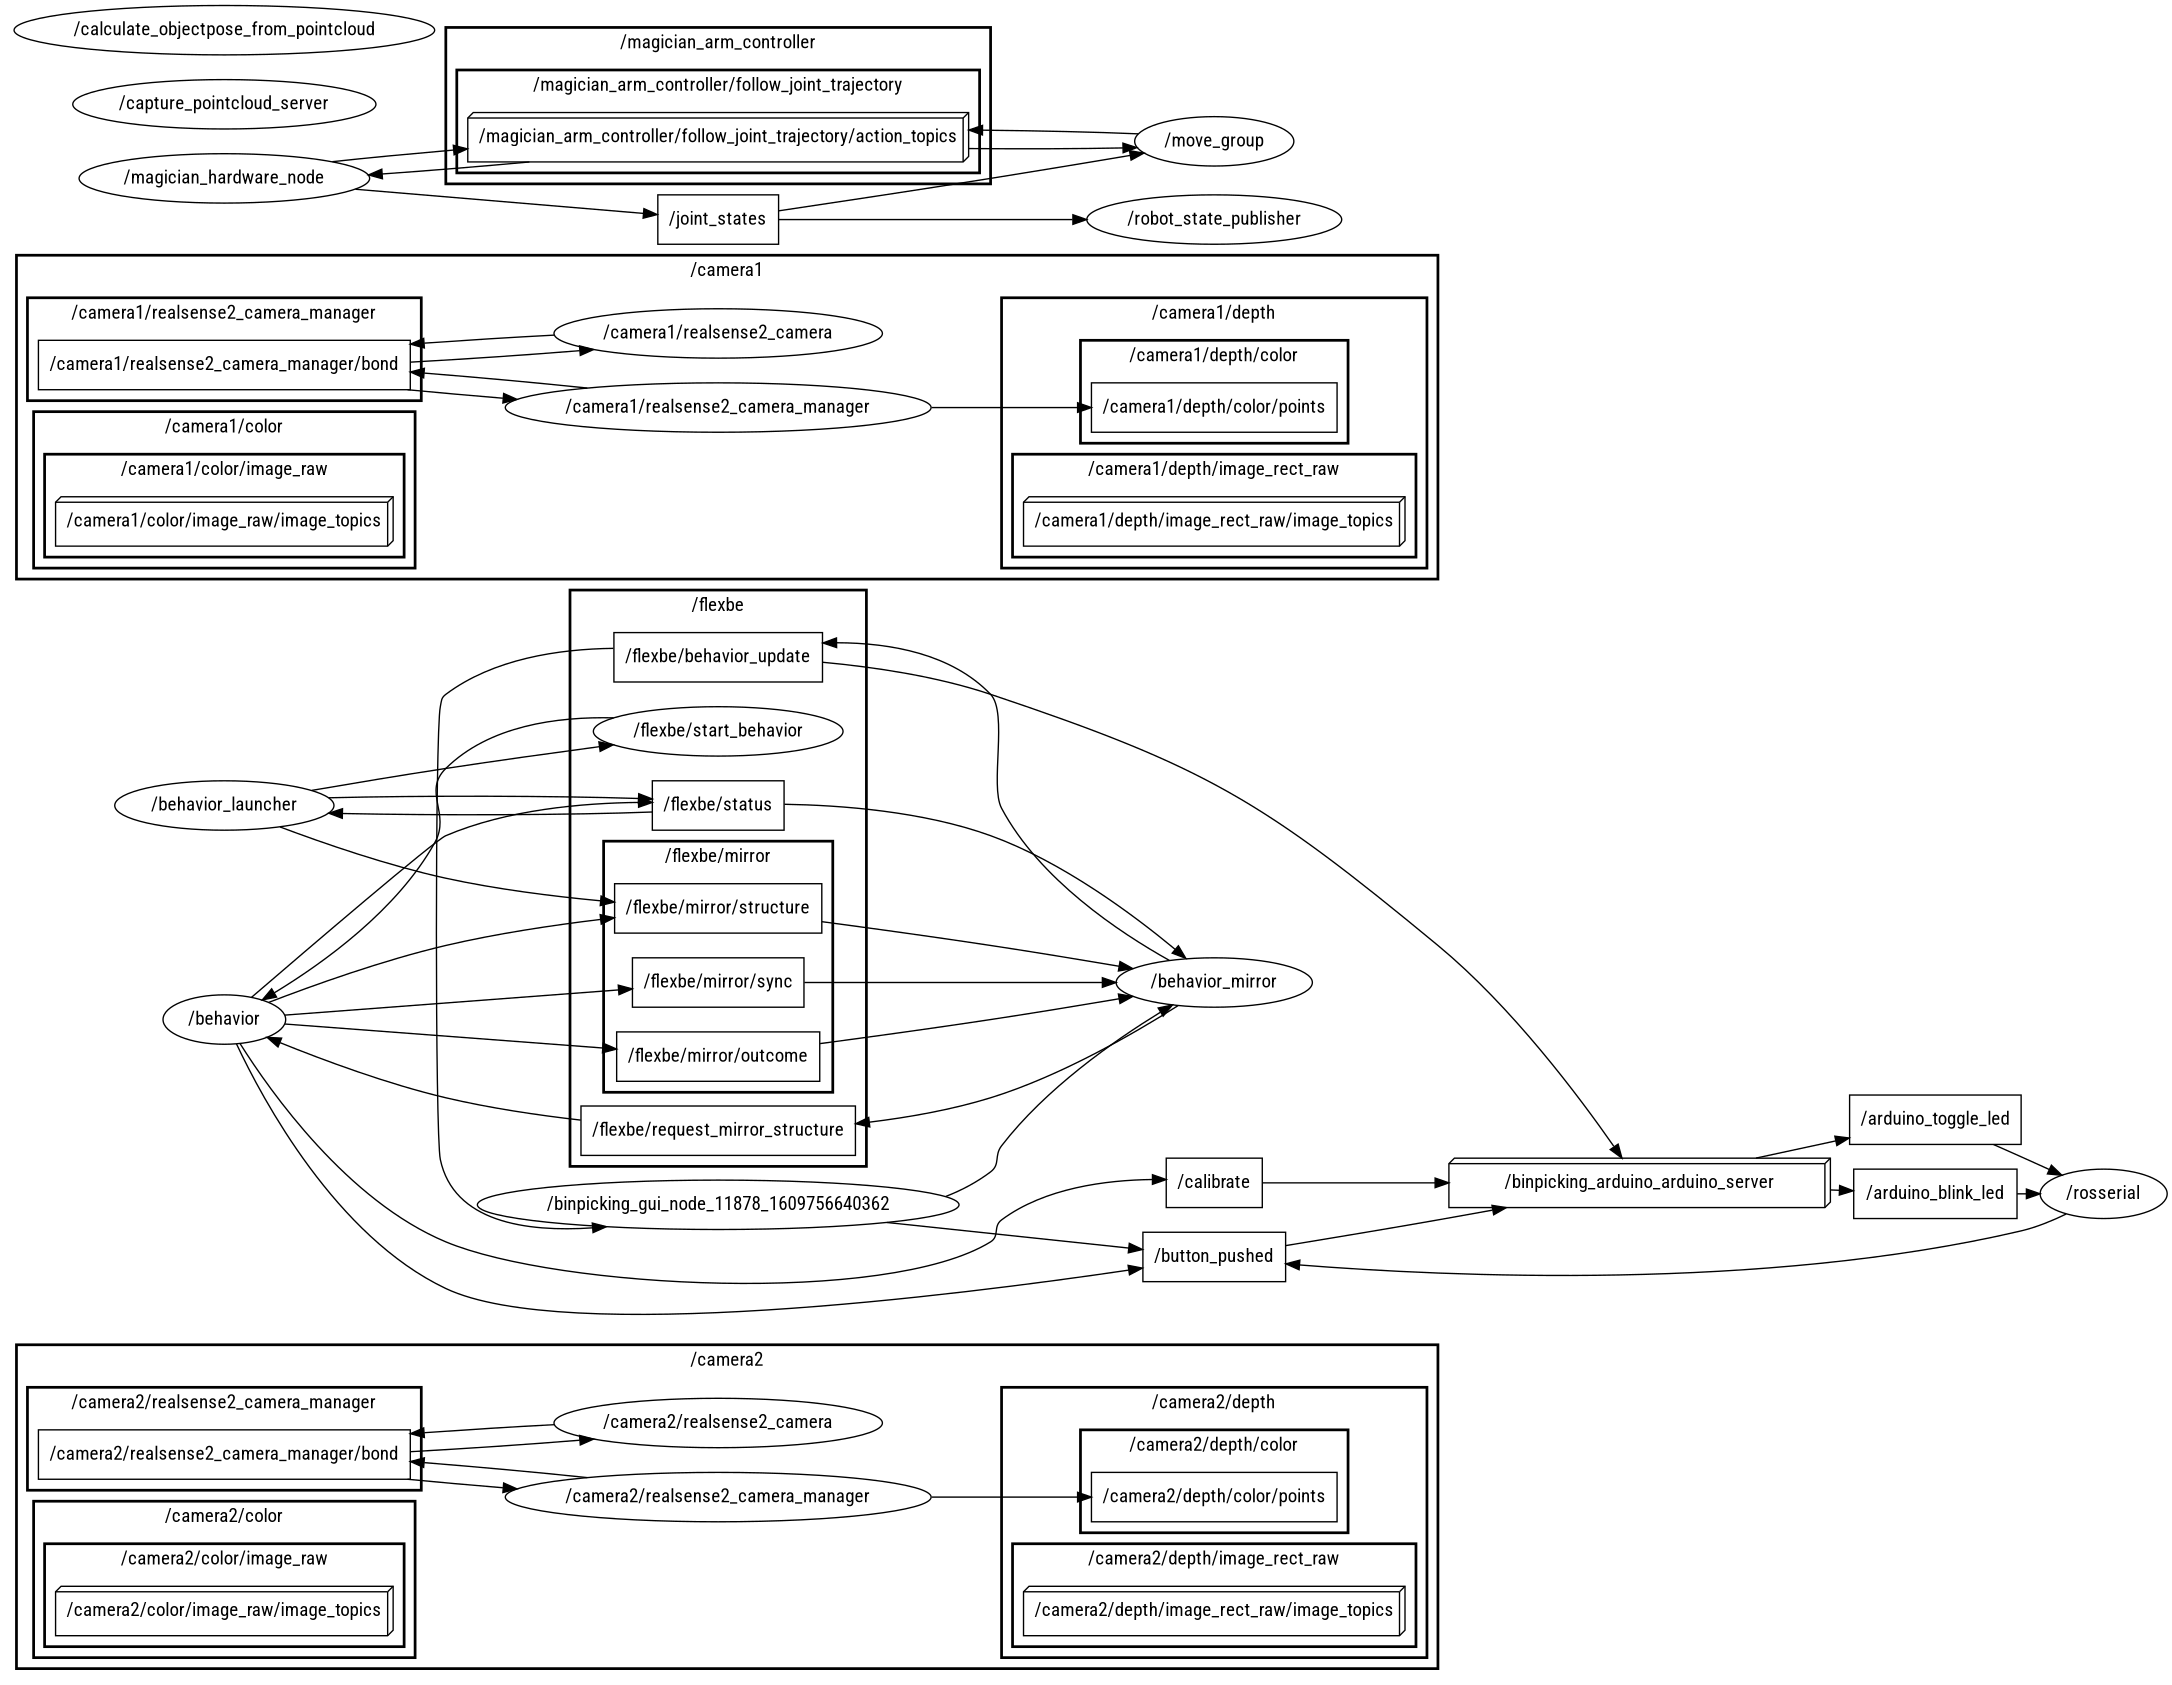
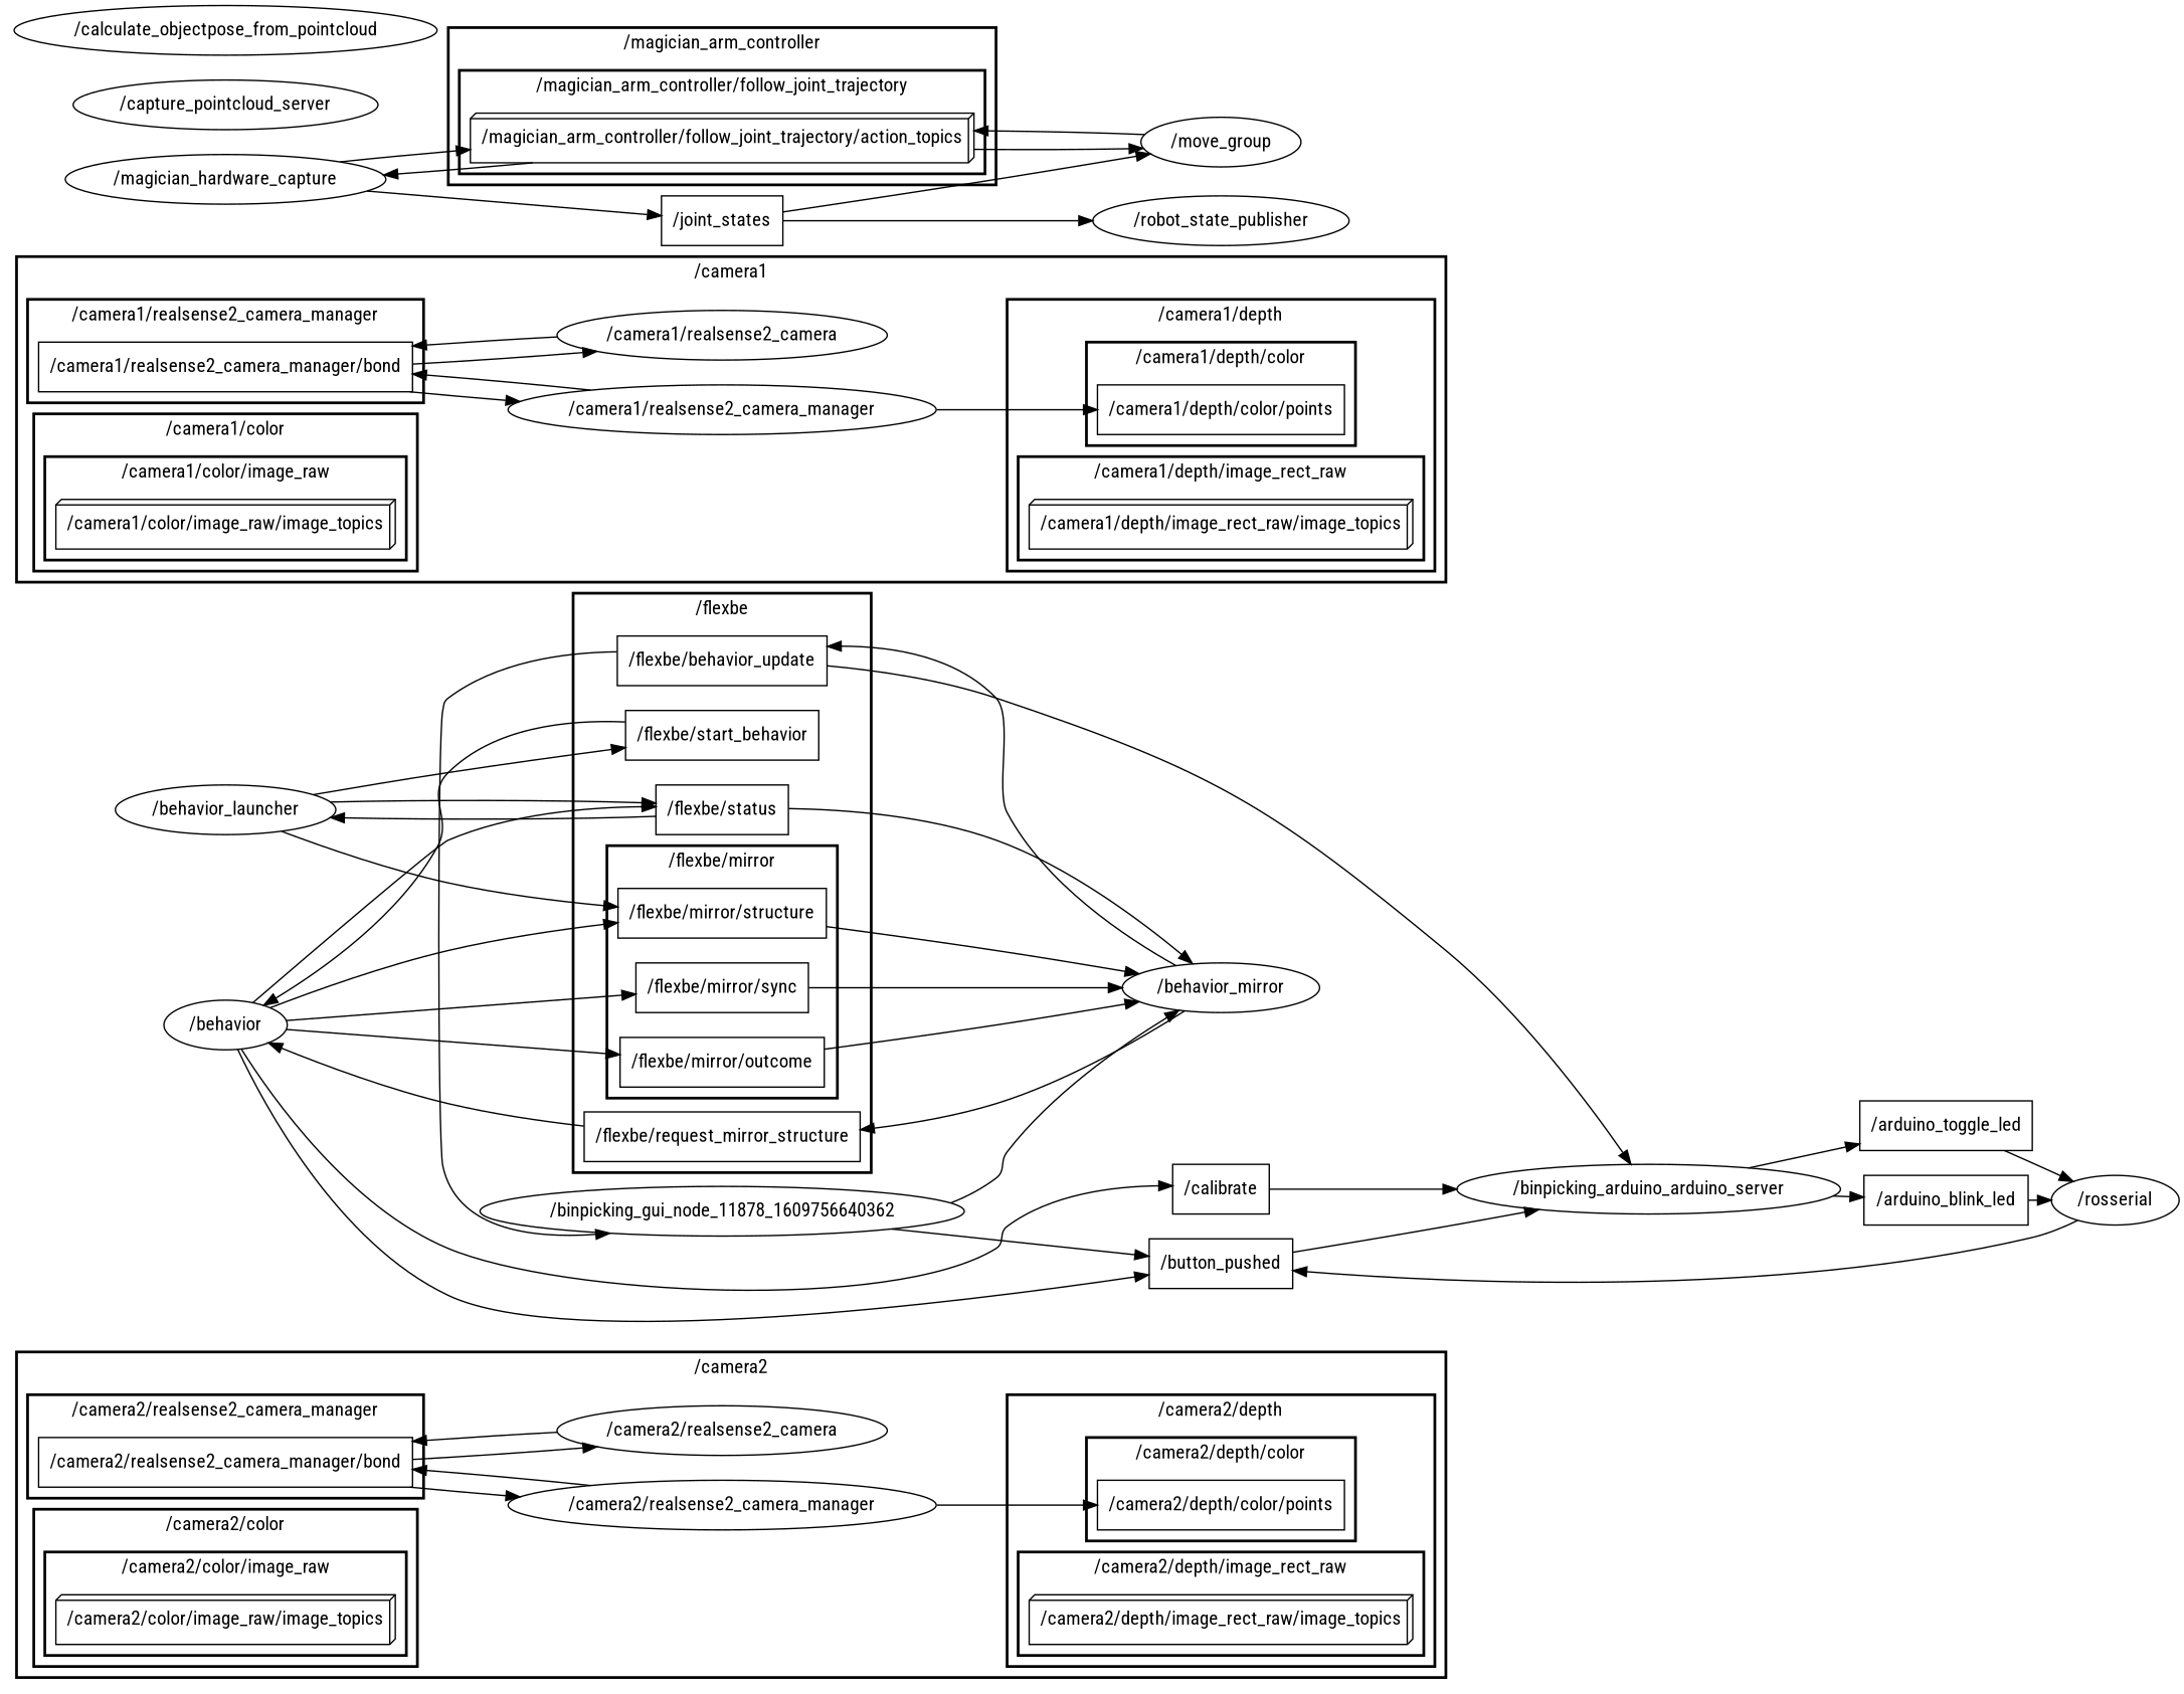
  digraph {
    compound=True
    fontname="Roboto Condensed"
    rank=same
    rankdir=LR
    ranksep=0.2
    node [fontname="Roboto Condensed" shape=box]
    edge [fontname="Roboto Condensed" penwidth=1]
    n1 [height=0.5 label="/camera2/depth/color/points" width=2.3472]
    n2 [height=0.5 label="/camera2/depth/image_rect_raw/image_topics" shape=box3d width=3.7361]
    n3 [height=0.5 label="/camera2/realsense2_camera_manager/bond" width=3.5833]
    n4 [height=0.5 label="/camera2/color/image_raw/image_topics" shape=box3d width=3.3194]
    n5 [height=0.5 label="/camera2/realsense2_camera_manager" shape=ellipse width=4.0982]
    n6 [height=0.5 label="/camera2/realsense2_camera" shape=ellipse width=3.1233]
    n7 [height=0.5 label="/flexbe/mirror/sync" width=1.6944]
    n8 [height=0.5 label="/flexbe/mirror/outcome" width=2]
    n9 [height=0.5 label="/flexbe/mirror/structure" width=2]
-   n10 [height=0.5 label="/flexbe/start_behavior" shape=ellipse width=1.875]
+   n10 [height=0.5 label="/flexbe/start_behavior" width=1.875]
    n11 [height=0.5 label="/flexbe/behavior_update" width=2.0556]
    n12 [height=0.5 label="/flexbe/request_mirror_structure" width=2.6806]
    n13 [height=0.5 label="/flexbe/status" width=1.2361]
    n14 [height=0.5 label="/camera1/depth/color/points" width=2.3472]
    n15 [height=0.5 label="/camera1/depth/image_rect_raw/image_topics" shape=box3d width=3.7361]
    n16 [height=0.5 label="/camera1/realsense2_camera_manager/bond" width=3.5833]
    n17 [height=0.5 label="/camera1/color/image_raw/image_topics" shape=box3d width=3.3194]
    n18 [height=0.5 label="/camera1/realsense2_camera_manager" shape=ellipse width=4.0982]
    n19 [height=0.5 label="/camera1/realsense2_camera" shape=ellipse width=3.1233]
    n20 [height=0.5 label="/magician_arm_controller/follow_joint_trajectory/action_topics" shape=box3d width=5.0417]
    n21 [height=0.5 label="/behavior_mirror" shape=ellipse width=1.9859]
    n22 [height=0.5 label="/behavior" shape=ellipse width=1.2277]
-   n23 [height=0.5 label="/binpicking_arduino_arduino_server" shape=box3d width=3.8635]
+   n23 [height=0.5 label="/binpicking_arduino_arduino_server" shape=ellipse width=3.8635]
    n24 [height=0.5 label="/binpicking_gui_node_11878_1609756640362" shape=ellipse width=4.8746]
    n25 [height=0.5 label="/behavior_launcher" shape=ellipse width=2.1845]
-   n26 [height=0.5 label="/magician_hardware_node" shape=ellipse width=2.9067]
+   n26 [height=0.5 label="/magician_hardware_capture" shape=ellipse width=2.9067]
    n27 [height=0.5 label="/move_group" shape=ellipse width=1.6068]
    n28 [height=0.5 label="/calibrate" width=0.93056]
    n29 [height=0.5 label="/button_pushed" width=1.3889]
    n30 [height=0.5 label="/arduino_blink_led" width=1.6528]
    n31 [height=0.5 label="/arduino_toggle_led" width=1.7361]
    n32 [height=0.5 label="/joint_states" width=1.1389]
    n33 [height=0.5 label="/rosserial" shape=ellipse width=1.1916]
    n34 [height=0.5 label="/robot_state_publisher" shape=ellipse width=2.4734]
    n35 [height=0.5 label="/capture_pointcloud_server" shape=ellipse width=2.9608]
    n36 [height=0.5 label="/calculate_objectpose_from_pointcloud" shape=ellipse width=4.1705]
    subgraph cluster_1 {
      label="/camera2"
      style=bold
      n5
      n6
      subgraph cluster_2 {
        label="/camera2/depth"
        style=bold
        subgraph cluster_3 {
          label="/camera2/depth/color"
          style=bold
          n1
        }
        subgraph cluster_4 {
          label="/camera2/depth/image_rect_raw"
          style=bold
          n2
        }
      }
      subgraph cluster_5 {
        label="/camera2/realsense2_camera_manager"
        style=bold
        n3
      }
      subgraph cluster_6 {
        label="/camera2/color"
        style=bold
        subgraph cluster_7 {
          label="/camera2/color/image_raw"
          style=bold
          n4
        }
      }
    }
    subgraph cluster_8 {
      label="/flexbe"
      style=bold
      n10
      n11
      n12
      n13
      subgraph cluster_9 {
        label="/flexbe/mirror"
        style=bold
        n7
        n8
        n9
      }
    }
    subgraph cluster_10 {
      label="/camera1"
      style=bold
      n18
      n19
      subgraph cluster_11 {
        label="/camera1/depth"
        style=bold
        subgraph cluster_12 {
          label="/camera1/depth/color"
          style=bold
          n14
        }
        subgraph cluster_13 {
          label="/camera1/depth/image_rect_raw"
          style=bold
          n15
        }
      }
      subgraph cluster_14 {
        label="/camera1/realsense2_camera_manager"
        style=bold
        n16
      }
      subgraph cluster_15 {
        label="/camera1/color"
        style=bold
        subgraph cluster_16 {
          label="/camera1/color/image_raw"
          style=bold
          n17
        }
      }
    }
    subgraph cluster_17 {
      label="/magician_arm_controller"
      style=bold
      subgraph cluster_18 {
        label="/magician_arm_controller/follow_joint_trajectory"
        style=bold
        n20
      }
    }
    n3 -> n5
    n3 -> n6
    n5 -> n1
    n5 -> n3
    n6 -> n3
    n7 -> n21
    n8 -> n21
    n9 -> n21
    n10 -> n22
    n11 -> n23
    n11 -> n24
    n12 -> n22
    n13 -> n21
    n13 -> n25
    n16 -> n18
    n16 -> n19
    n18 -> n14
    n18 -> n16
    n19 -> n16
    n20 -> n26
    n20 -> n27
    n21 -> n11
    n21 -> n12
    n22 -> n7
    n22 -> n8
    n22 -> n9
    n22 -> n13
    n22 -> n28
    n22 -> n29
    n23 -> n30
    n23 -> n31
    n24 -> n21
    n24 -> n29
    n25 -> n9
    n25 -> n10
    n25 -> n13
    n26 -> n20
    n26 -> n32
    n27 -> n20
    n28 -> n23
    n29 -> n23
    n30 -> n33
    n31 -> n33
    n32 -> n27
    n32 -> n34
    n33 -> n29
  }
